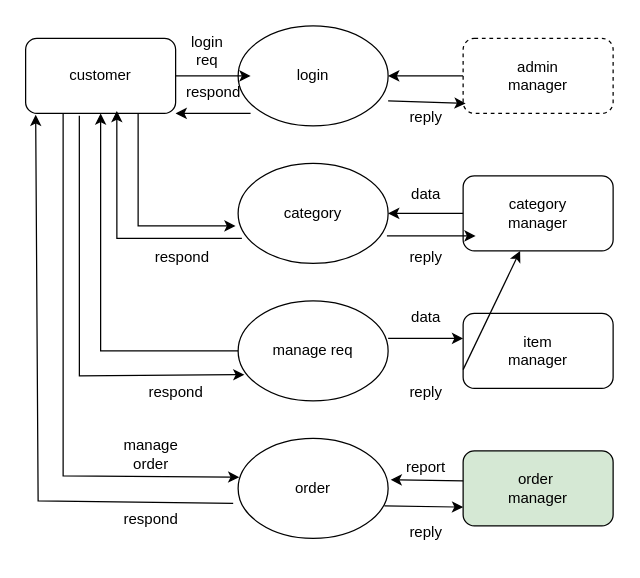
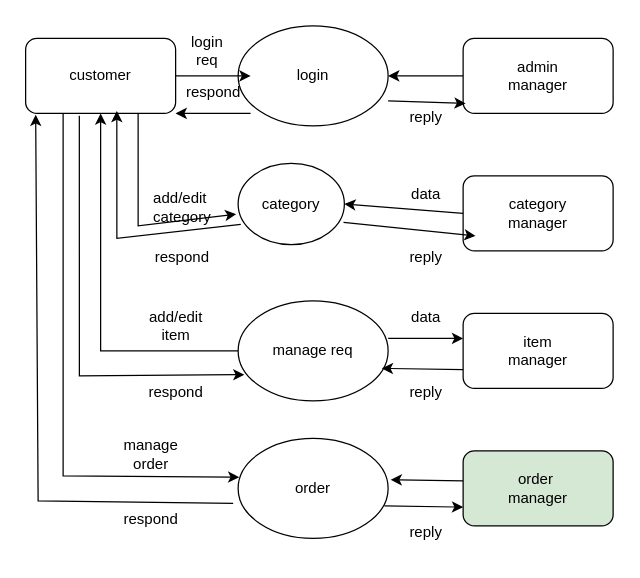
  <mxCell id="0" />
  <mxCell id="1" parent="0" />
  <mxCell id="2" value="login" style="ellipse;whiteSpace=wrap;html=1;" vertex="1" parent="1"><mxGeometry x="190" y="20" width="120" height="80" as="geometry" /></mxCell>
- <mxCell id="3" value="category" style="ellipse;whiteSpace=wrap;html=1;" vertex="1" parent="1"><mxGeometry x="190" y="130" width="120" height="80" as="geometry" /></mxCell>
+ <mxCell id="3" value="category" style="ellipse;whiteSpace=wrap;html=1;" vertex="1" parent="1"><mxGeometry x="190" y="130" width="85" height="65" as="geometry" /></mxCell>
  <mxCell id="4" value="manage req" style="ellipse;whiteSpace=wrap;html=1;" vertex="1" parent="1"><mxGeometry x="190" y="240" width="120" height="80" as="geometry" /></mxCell>
  <mxCell id="5" value="order" style="ellipse;whiteSpace=wrap;html=1;" vertex="1" parent="1"><mxGeometry x="190" y="350" width="120" height="80" as="geometry" /></mxCell>
  <mxCell id="6" value="customer" style="rounded=1;whiteSpace=wrap;html=1;" vertex="1" parent="1"><mxGeometry y="30" width="120" height="60" as="geometry" x="20" /></mxCell>
- <mxCell id="7" value="admin &lt;br&gt;manager" style="rounded=1;whiteSpace=wrap;html=1;dashed=1;" vertex="1" parent="1"><mxGeometry x="370" y="30" width="120" height="60" as="geometry" /></mxCell>
+ <mxCell id="7" value="admin &lt;br&gt;manager" style="rounded=1;whiteSpace=wrap;html=1;" vertex="1" parent="1"><mxGeometry x="370" y="30" width="120" height="60" as="geometry" /></mxCell>
  <mxCell id="8" value="category&lt;br&gt;manager" style="rounded=1;whiteSpace=wrap;html=1;" vertex="1" parent="1"><mxGeometry x="370" y="140" width="120" height="60" as="geometry" /></mxCell>
  <mxCell id="9" value="item&lt;br&gt;manager" style="rounded=1;whiteSpace=wrap;html=1;" vertex="1" parent="1"><mxGeometry x="370" y="250" width="120" height="60" as="geometry" /></mxCell>
  <mxCell id="10" value="order&amp;nbsp;&lt;br&gt;manager" style="rounded=1;whiteSpace=wrap;html=1;fillColor=#d5e8d4;" vertex="1" parent="1"><mxGeometry x="370" y="360" width="120" height="60" as="geometry" /></mxCell>
  <mxCell id="11" value="" style="endArrow=classic;html=1;rounded=0;entryX=1;entryY=1;entryDx=0;entryDy=0;exitX=0.083;exitY=0.875;exitDx=0;exitDy=0;exitPerimeter=0;" edge="1" parent="1" source="2" target="6"><mxGeometry width="50" height="50" relative="1" as="geometry"><mxPoint x="130" y="250" as="sourcePoint" /><mxPoint x="180" y="200" as="targetPoint" /></mxGeometry></mxCell>
  <mxCell id="12" value="" style="endArrow=classic;html=1;rounded=0;exitX=0.75;exitY=1;exitDx=0;exitDy=0;entryX=-0.017;entryY=0.625;entryDx=0;entryDy=0;entryPerimeter=0;" edge="1" parent="1" source="6" target="3"><mxGeometry width="50" height="50" relative="1" as="geometry"><mxPoint x="130" y="220" as="sourcePoint" /><mxPoint x="110" y="180" as="targetPoint" /><Array as="points"><mxPoint x="110" y="180" /></Array></mxGeometry></mxCell>
  <mxCell id="13" value="" style="endArrow=classic;html=1;rounded=0;entryX=0.608;entryY=0.967;entryDx=0;entryDy=0;entryPerimeter=0;exitX=0.025;exitY=0.75;exitDx=0;exitDy=0;exitPerimeter=0;" edge="1" parent="1" source="3" target="6"><mxGeometry width="50" height="50" relative="1" as="geometry"><mxPoint x="130" y="220" as="sourcePoint" /><mxPoint x="180" y="170" as="targetPoint" /><Array as="points"><mxPoint x="93" y="190" /></Array></mxGeometry></mxCell>
  <mxCell id="14" value="" style="endArrow=classic;html=1;rounded=0;exitX=0.358;exitY=1.033;exitDx=0;exitDy=0;exitPerimeter=0;entryX=0.042;entryY=0.738;entryDx=0;entryDy=0;entryPerimeter=0;" edge="1" parent="1" source="6" target="4"><mxGeometry width="50" height="50" relative="1" as="geometry"><mxPoint x="130" y="220" as="sourcePoint" /><mxPoint x="180" y="170" as="targetPoint" /><Array as="points"><mxPoint x="63" y="300" /></Array></mxGeometry></mxCell>
  <mxCell id="15" value="" style="endArrow=classic;html=1;rounded=0;exitX=0;exitY=0.5;exitDx=0;exitDy=0;entryX=0.5;entryY=1;entryDx=0;entryDy=0;" edge="1" parent="1" source="4" target="6"><mxGeometry width="50" height="50" relative="1" as="geometry"><mxPoint x="130" y="220" as="sourcePoint" /><mxPoint x="180" y="170" as="targetPoint" /><Array as="points"><mxPoint x="80" y="280" /></Array></mxGeometry></mxCell>
  <mxCell id="16" value="" style="endArrow=classic;html=1;rounded=0;exitX=0.25;exitY=1;exitDx=0;exitDy=0;entryX=0.008;entryY=0.388;entryDx=0;entryDy=0;entryPerimeter=0;" edge="1" parent="1" source="6" target="5"><mxGeometry width="50" height="50" relative="1" as="geometry"><mxPoint x="130" y="280" as="sourcePoint" /><mxPoint x="180" y="230" as="targetPoint" /><Array as="points"><mxPoint x="50" y="380" /></Array></mxGeometry></mxCell>
  <mxCell id="17" value="" style="endArrow=classic;html=1;rounded=0;exitX=-0.033;exitY=0.65;exitDx=0;exitDy=0;exitPerimeter=0;entryX=0.067;entryY=1.017;entryDx=0;entryDy=0;entryPerimeter=0;" edge="1" parent="1" source="5" target="6"><mxGeometry width="50" height="50" relative="1" as="geometry"><mxPoint x="130" y="280" as="sourcePoint" /><mxPoint x="180" y="230" as="targetPoint" /><Array as="points"><mxPoint x="30" y="400" /></Array></mxGeometry></mxCell>
  <mxCell id="18" value="" style="endArrow=classic;html=1;rounded=0;exitX=1;exitY=0.75;exitDx=0;exitDy=0;exitPerimeter=0;entryX=0.017;entryY=0.867;entryDx=0;entryDy=0;entryPerimeter=0;" edge="1" parent="1" source="2" target="7"><mxGeometry width="50" height="50" relative="1" as="geometry"><mxPoint x="310" y="280" as="sourcePoint" /><mxPoint x="360" y="230" as="targetPoint" /></mxGeometry></mxCell>
  <mxCell id="19" value="" style="endArrow=classic;html=1;rounded=0;entryX=1;entryY=0.5;entryDx=0;entryDy=0;exitX=0;exitY=0.5;exitDx=0;exitDy=0;" edge="1" parent="1" source="7" target="2"><mxGeometry width="50" height="50" relative="1" as="geometry"><mxPoint x="310" y="280" as="sourcePoint" /><mxPoint x="360" y="230" as="targetPoint" /></mxGeometry></mxCell>
  <mxCell id="20" value="" style="endArrow=classic;html=1;rounded=0;exitX=0.992;exitY=0.725;exitDx=0;exitDy=0;exitPerimeter=0;" edge="1" parent="1" source="3"><mxGeometry width="50" height="50" relative="1" as="geometry"><mxPoint x="310" y="280" as="sourcePoint" /><mxPoint x="380" y="188" as="targetPoint" /></mxGeometry></mxCell>
  <mxCell id="21" value="" style="endArrow=classic;html=1;rounded=0;entryX=1;entryY=0.5;entryDx=0;entryDy=0;exitX=0;exitY=0.5;exitDx=0;exitDy=0;" edge="1" parent="1" source="8" target="3"><mxGeometry width="50" height="50" relative="1" as="geometry"><mxPoint x="310" y="280" as="sourcePoint" /><mxPoint x="360" y="230" as="targetPoint" /></mxGeometry></mxCell>
  <mxCell id="22" value="" style="endArrow=classic;html=1;rounded=0;exitX=1;exitY=0.375;exitDx=0;exitDy=0;exitPerimeter=0;" edge="1" parent="1" source="4"><mxGeometry width="50" height="50" relative="1" as="geometry"><mxPoint x="310" y="280" as="sourcePoint" /><mxPoint x="370" y="270" as="targetPoint" /></mxGeometry></mxCell>
- <mxCell id="23" value="" style="endArrow=classic;html=1;rounded=0;exitX=0;exitY=0.75;exitDx=0;exitDy=0;" edge="1" parent="1" source="9" target="8"><mxGeometry width="50" height="50" relative="1" as="geometry"><mxPoint x="310" y="280" as="sourcePoint" /><mxPoint x="360" y="230" as="targetPoint" /></mxGeometry></mxCell>
+ <mxCell id="23" value="" style="endArrow=classic;html=1;rounded=0;exitX=0;exitY=0.75;exitDx=0;exitDy=0;entryX=0.958;entryY=0.675;entryDx=0;entryDy=0;entryPerimeter=0;" edge="1" parent="1" source="9" target="4"><mxGeometry width="50" height="50" relative="1" as="geometry"><mxPoint x="310" y="280" as="sourcePoint" /><mxPoint x="360" y="230" as="targetPoint" /></mxGeometry></mxCell>
  <mxCell id="24" value="" style="endArrow=classic;html=1;rounded=0;exitX=0.975;exitY=0.675;exitDx=0;exitDy=0;exitPerimeter=0;entryX=0;entryY=0.75;entryDx=0;entryDy=0;" edge="1" parent="1" source="5" target="10"><mxGeometry width="50" height="50" relative="1" as="geometry"><mxPoint x="310" y="330" as="sourcePoint" /><mxPoint x="360" y="280" as="targetPoint" /></mxGeometry></mxCell>
  <mxCell id="25" value="" style="endArrow=classic;html=1;rounded=0;exitX=0;exitY=0.4;exitDx=0;exitDy=0;entryX=1.017;entryY=0.413;entryDx=0;entryDy=0;entryPerimeter=0;exitPerimeter=0;" edge="1" parent="1" source="10" target="5"><mxGeometry width="50" height="50" relative="1" as="geometry"><mxPoint x="310" y="330" as="sourcePoint" /><mxPoint x="360" y="280" as="targetPoint" /></mxGeometry></mxCell>
  <mxCell id="26" value="" style="endArrow=classic;html=1;rounded=0;entryX=0;entryY=0.5;entryDx=0;entryDy=0;exitX=1;exitY=0.5;exitDx=0;exitDy=0;" edge="1" parent="1" source="6"><mxGeometry width="50" height="50" relative="1" as="geometry"><mxPoint x="140" y="60" as="sourcePoint" /><mxPoint x="200" y="60" as="targetPoint" /><Array as="points" /></mxGeometry></mxCell>
  <mxCell id="27" value="login&lt;br&gt;req" style="text;html=1;align=center;verticalAlign=middle;resizable=0;points=[];autosize=1;strokeColor=none;fillColor=none;" vertex="1" parent="1"><mxGeometry x="140" y="20" width="50" height="40" as="geometry" /></mxCell>
  <mxCell id="28" value="respond" style="text;html=1;align=center;verticalAlign=middle;resizable=0;points=[];autosize=1;strokeColor=none;fillColor=none;" vertex="1" parent="1"><mxGeometry x="135" y="58" width="70" height="30" as="geometry" /></mxCell>
+ <mxCell id="29" value="add/edit&amp;nbsp;&lt;br&gt;category" style="text;html=1;align=center;verticalAlign=middle;resizable=0;points=[];autosize=1;strokeColor=none;fillColor=none;" vertex="1" parent="1"><mxGeometry x="110" y="145" width="70" height="40" as="geometry" /></mxCell>
  <mxCell id="30" value="respond" style="text;html=1;align=center;verticalAlign=middle;resizable=0;points=[];autosize=1;strokeColor=none;fillColor=none;" vertex="1" parent="1"><mxGeometry x="110" y="190" width="70" height="30" as="geometry" /></mxCell>
+ <mxCell id="31" value="add/edit&lt;br&gt;item" style="text;html=1;align=center;verticalAlign=middle;resizable=0;points=[];autosize=1;strokeColor=none;fillColor=none;" vertex="1" parent="1"><mxGeometry x="105" y="240" width="70" height="40" as="geometry" /></mxCell>
  <mxCell id="32" value="respond" style="text;html=1;align=center;verticalAlign=middle;resizable=0;points=[];autosize=1;strokeColor=none;fillColor=none;" vertex="1" parent="1"><mxGeometry x="105" y="298" width="70" height="30" as="geometry" /></mxCell>
  <mxCell id="33" value="manage&lt;br&gt;order" style="text;html=1;align=center;verticalAlign=middle;resizable=0;points=[];autosize=1;strokeColor=none;fillColor=none;" vertex="1" parent="1"><mxGeometry x="85" y="343" width="70" height="40" as="geometry" /></mxCell>
  <mxCell id="34" value="respond" style="text;html=1;align=center;verticalAlign=middle;resizable=0;points=[];autosize=1;strokeColor=none;fillColor=none;" vertex="1" parent="1"><mxGeometry x="85" y="400" width="70" height="30" as="geometry" /></mxCell>
  <mxCell id="35" value="reply" style="text;html=1;align=center;verticalAlign=middle;resizable=0;points=[];autosize=1;strokeColor=none;fillColor=none;" vertex="1" parent="1"><mxGeometry x="315" y="78" width="50" height="30" as="geometry" /></mxCell>
  <mxCell id="36" value="data" style="text;html=1;align=center;verticalAlign=middle;resizable=0;points=[];autosize=1;strokeColor=none;fillColor=none;" vertex="1" parent="1"><mxGeometry x="315" y="140" width="50" height="30" as="geometry" /></mxCell>
  <mxCell id="37" value="reply" style="text;html=1;align=center;verticalAlign=middle;resizable=0;points=[];autosize=1;strokeColor=none;fillColor=none;" vertex="1" parent="1"><mxGeometry x="315" y="190" width="50" height="30" as="geometry" /></mxCell>
  <mxCell id="38" value="data" style="text;html=1;align=center;verticalAlign=middle;resizable=0;points=[];autosize=1;strokeColor=none;fillColor=none;" vertex="1" parent="1"><mxGeometry x="315" y="238" width="50" height="30" as="geometry" /></mxCell>
  <mxCell id="39" value="reply" style="text;html=1;align=center;verticalAlign=middle;resizable=0;points=[];autosize=1;strokeColor=none;fillColor=none;" vertex="1" parent="1"><mxGeometry x="315" y="298" width="50" height="30" as="geometry" /></mxCell>
- <mxCell id="40" value="report" style="text;html=1;align=center;verticalAlign=middle;resizable=0;points=[];autosize=1;strokeColor=none;fillColor=none;" vertex="1" parent="1"><mxGeometry x="315" y="358" width="50" height="30" as="geometry" /></mxCell>
  <mxCell id="41" value="reply" style="text;html=1;align=center;verticalAlign=middle;resizable=0;points=[];autosize=1;strokeColor=none;fillColor=none;" vertex="1" parent="1"><mxGeometry x="315" y="410" width="50" height="30" as="geometry" /></mxCell>
